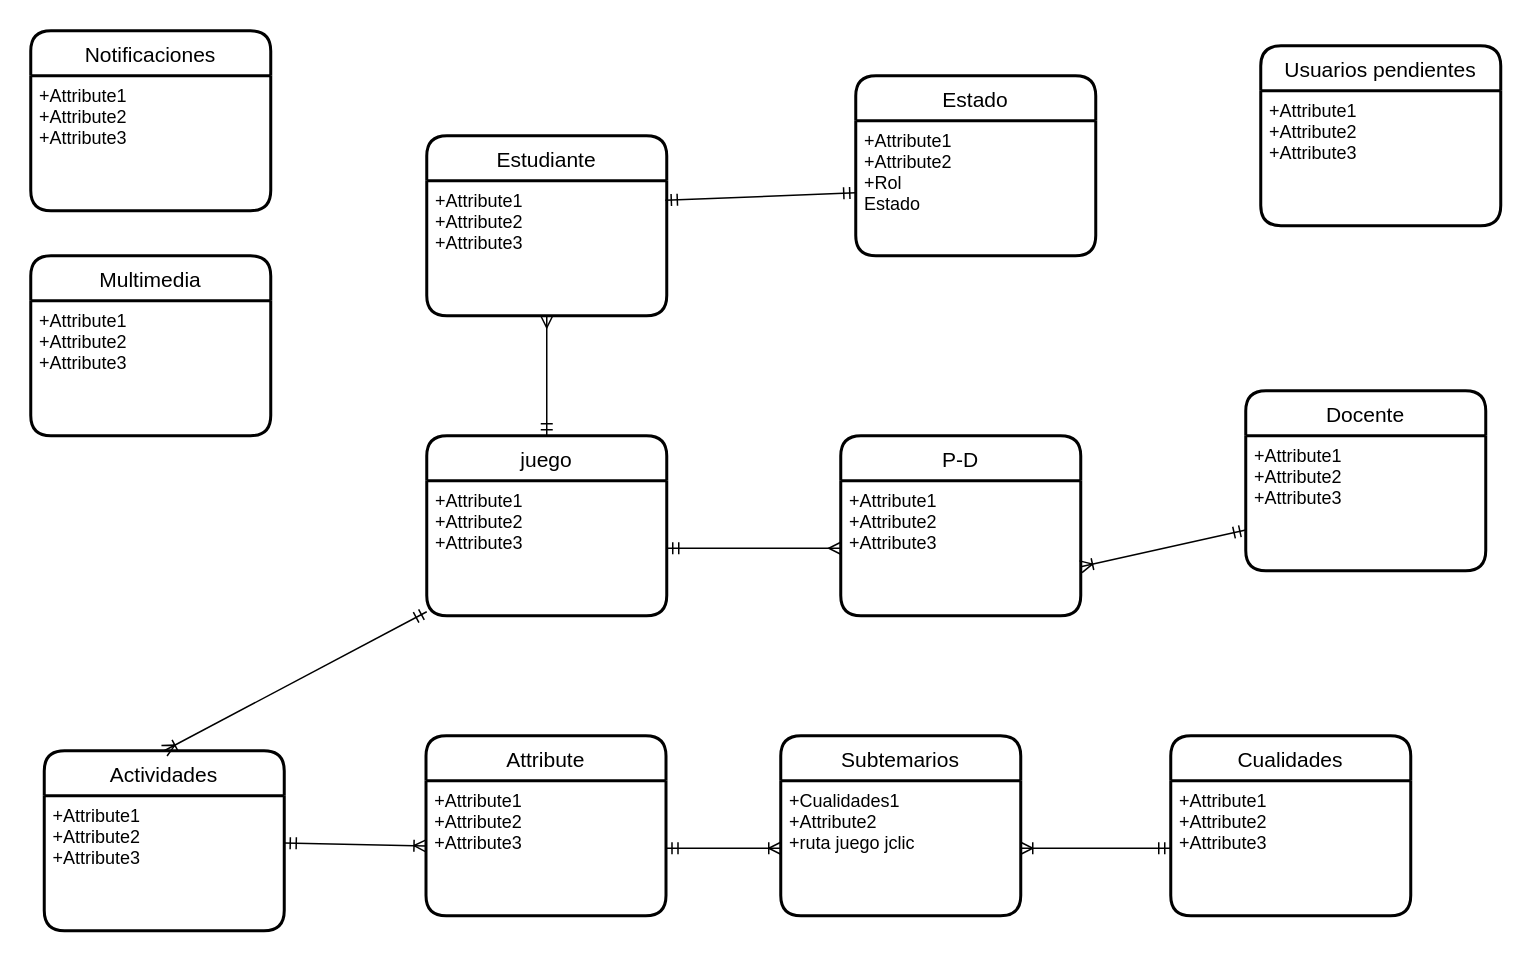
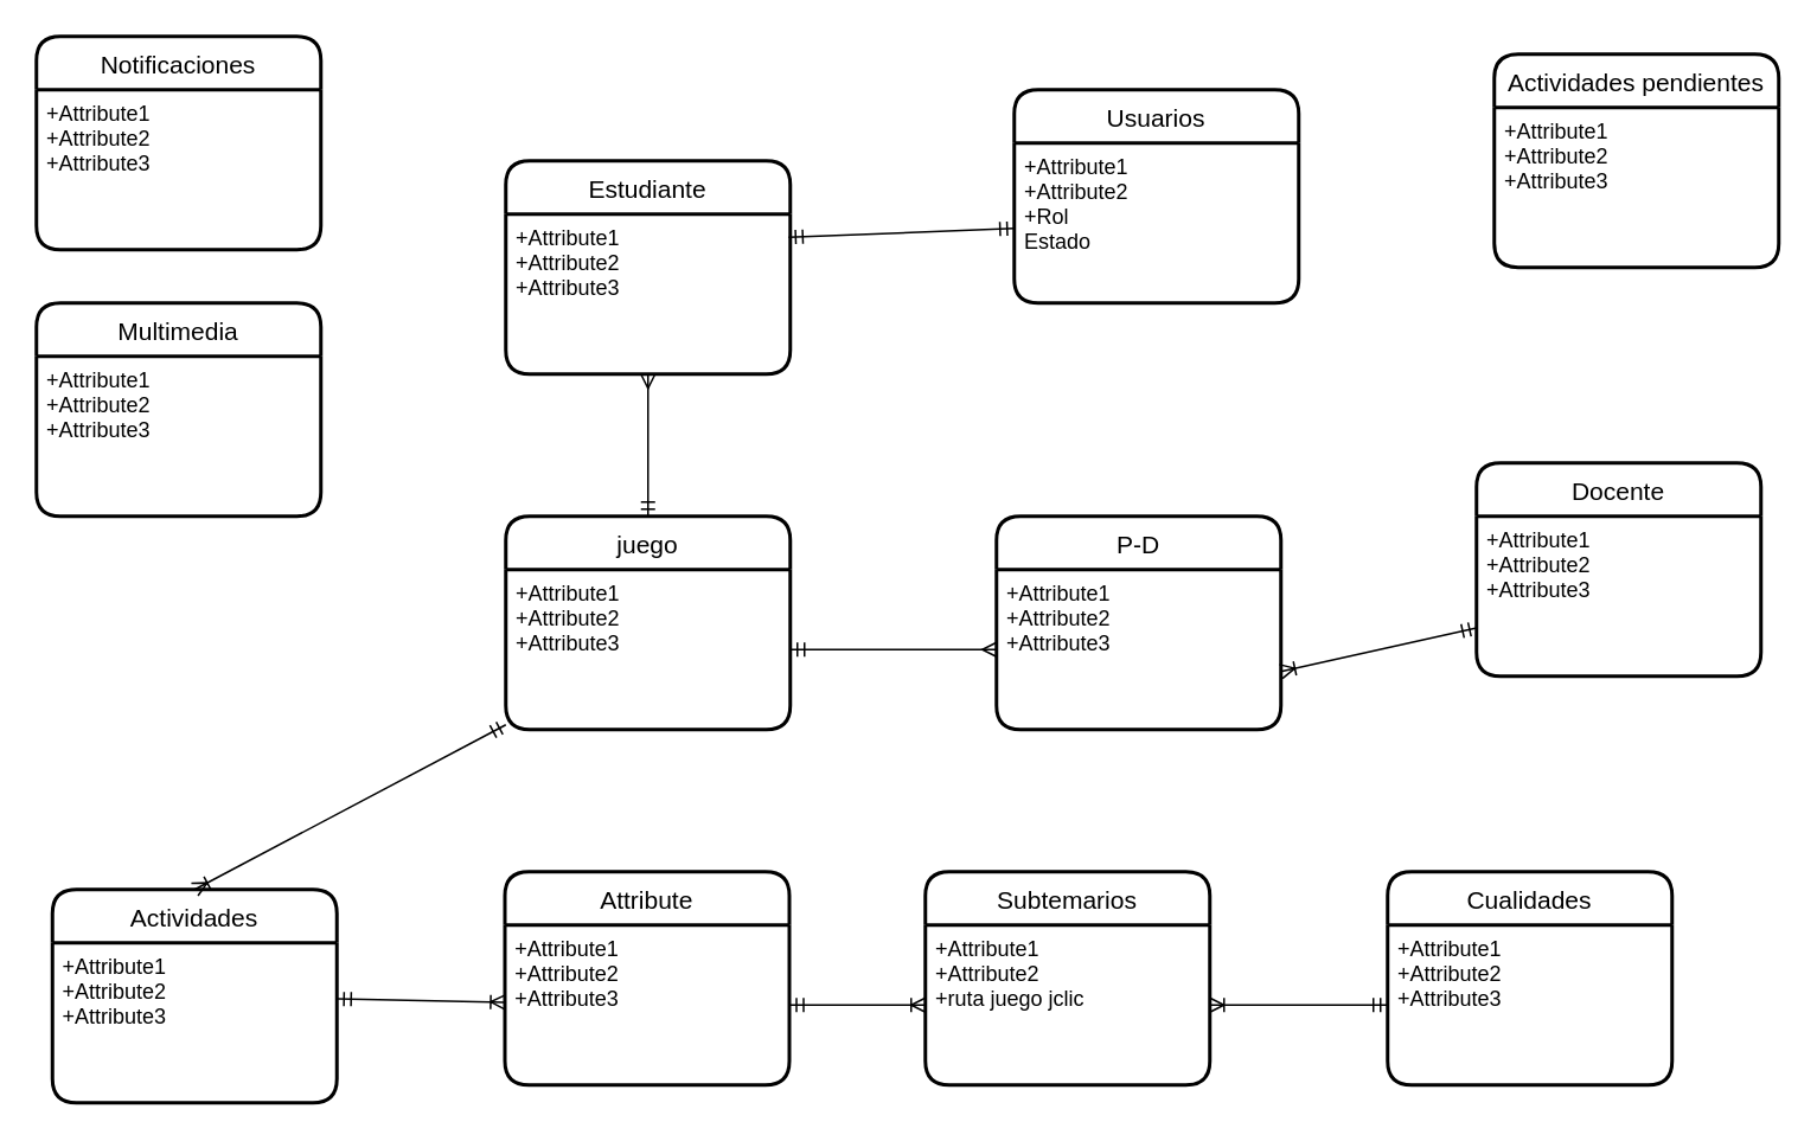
  <mxCell id="0" />
  <mxCell id="1" parent="0" />
  <mxCell id="2" style="edgeStyle=none;html=1;startArrow=ERmandOne;startFill=0;endArrow=ERoneToMany;endFill=0;" parent="1" source="3" target="6" edge="1"><mxGeometry relative="1" as="geometry" /></mxCell>
  <mxCell id="3" value="Actividades" style="swimlane;childLayout=stackLayout;horizontal=1;startSize=30;horizontalStack=0;rounded=1;fontSize=14;fontStyle=0;strokeWidth=2;resizeParent=0;resizeLast=1;shadow=0;dashed=0;align=center;" parent="1" vertex="1"><mxGeometry x="29" y="500" width="160" height="120" as="geometry" /></mxCell>
  <mxCell id="4" value="+Attribute1&#10;+Attribute2&#10;+Attribute3" style="align=left;strokeColor=none;fillColor=none;spacingLeft=4;fontSize=12;verticalAlign=top;resizable=0;rotatable=0;part=1;" parent="3" vertex="1"><mxGeometry y="30" width="160" height="90" as="geometry" /></mxCell>
  <mxCell id="5" value="Attribute" style="swimlane;childLayout=stackLayout;horizontal=1;startSize=30;horizontalStack=0;rounded=1;fontSize=14;fontStyle=0;strokeWidth=2;resizeParent=0;resizeLast=1;shadow=0;dashed=0;align=center;" parent="1" vertex="1"><mxGeometry x="283.5" y="490" width="160" height="120" as="geometry" /></mxCell>
  <mxCell id="6" value="+Attribute1&#10;+Attribute2&#10;+Attribute3" style="align=left;strokeColor=none;fillColor=none;spacingLeft=4;fontSize=12;verticalAlign=top;resizable=0;rotatable=0;part=1;" parent="5" vertex="1"><mxGeometry y="30" width="160" height="90" as="geometry" /></mxCell>
  <mxCell id="7" value="Subtemarios" style="swimlane;childLayout=stackLayout;horizontal=1;startSize=30;horizontalStack=0;rounded=1;fontSize=14;fontStyle=0;strokeWidth=2;resizeParent=0;resizeLast=1;shadow=0;dashed=0;align=center;" parent="1" vertex="1"><mxGeometry x="520" y="490" width="160" height="120" as="geometry" /></mxCell>
- <mxCell id="8" value="+Cualidades1&#10;+Attribute2&#10;+ruta juego jclic" style="align=left;strokeColor=none;fillColor=none;spacingLeft=4;fontSize=12;verticalAlign=top;resizable=0;rotatable=0;part=1;" parent="7" vertex="1"><mxGeometry y="30" width="160" height="90" as="geometry" /></mxCell>
+ <mxCell id="8" value="+Attribute1&#10;+Attribute2&#10;+ruta juego jclic" style="align=left;strokeColor=none;fillColor=none;spacingLeft=4;fontSize=12;verticalAlign=top;resizable=0;rotatable=0;part=1;" parent="7" vertex="1"><mxGeometry y="30" width="160" height="90" as="geometry" /></mxCell>
  <mxCell id="9" style="edgeStyle=none;html=1;endArrow=ERoneToMany;endFill=0;startArrow=ERmandOne;startFill=0;" parent="1" source="6" target="8" edge="1"><mxGeometry relative="1" as="geometry" /></mxCell>
- <mxCell id="10" value="Estado" style="swimlane;childLayout=stackLayout;horizontal=1;startSize=30;horizontalStack=0;rounded=1;fontSize=14;fontStyle=0;strokeWidth=2;resizeParent=0;resizeLast=1;shadow=0;dashed=0;align=center;" parent="1" vertex="1"><mxGeometry x="570" y="50" width="160" height="120" as="geometry" /></mxCell>
+ <mxCell id="10" value="Usuarios" style="swimlane;childLayout=stackLayout;horizontal=1;startSize=30;horizontalStack=0;rounded=1;fontSize=14;fontStyle=0;strokeWidth=2;resizeParent=0;resizeLast=1;shadow=0;dashed=0;align=center;" parent="1" vertex="1"><mxGeometry x="570" y="50" width="160" height="120" as="geometry" /></mxCell>
  <mxCell id="11" style="edgeStyle=none;html=1;startArrow=ERmandOne;startFill=0;endArrow=ERoneToMany;endFill=0;" parent="10" source="13" target="10" edge="1"><mxGeometry relative="1" as="geometry" /></mxCell>
  <mxCell id="12" style="edgeStyle=none;html=1;" parent="10" source="13" target="10" edge="1"><mxGeometry relative="1" as="geometry" /></mxCell>
  <mxCell id="13" value="+Attribute1&#10;+Attribute2&#10;+Rol&#10;Estado&#10;" style="align=left;strokeColor=none;fillColor=none;spacingLeft=4;fontSize=12;verticalAlign=top;resizable=0;rotatable=0;part=1;" parent="10" vertex="1"><mxGeometry y="30" width="160" height="90" as="geometry" /></mxCell>
  <mxCell id="14" value="juego" style="swimlane;childLayout=stackLayout;horizontal=1;startSize=30;horizontalStack=0;rounded=1;fontSize=14;fontStyle=0;strokeWidth=2;resizeParent=0;resizeLast=1;shadow=0;dashed=0;align=center;" parent="1" vertex="1"><mxGeometry x="284" y="290" width="160" height="120" as="geometry" /></mxCell>
  <mxCell id="15" value="+Attribute1&#10;+Attribute2&#10;+Attribute3" style="align=left;strokeColor=none;fillColor=none;spacingLeft=4;fontSize=12;verticalAlign=top;resizable=0;rotatable=0;part=1;" parent="14" vertex="1"><mxGeometry y="30" width="160" height="90" as="geometry" /></mxCell>
  <mxCell id="16" value="Cualidades" style="swimlane;childLayout=stackLayout;horizontal=1;startSize=30;horizontalStack=0;rounded=1;fontSize=14;fontStyle=0;strokeWidth=2;resizeParent=0;resizeLast=1;shadow=0;dashed=0;align=center;" parent="1" vertex="1"><mxGeometry x="780" y="490" width="160" height="120" as="geometry" /></mxCell>
  <mxCell id="17" value="+Attribute1&#10;+Attribute2&#10;+Attribute3" style="align=left;strokeColor=none;fillColor=none;spacingLeft=4;fontSize=12;verticalAlign=top;resizable=0;rotatable=0;part=1;" parent="16" vertex="1"><mxGeometry y="30" width="160" height="90" as="geometry" /></mxCell>
  <mxCell id="18" style="edgeStyle=none;html=1;startArrow=ERmandOne;startFill=0;endArrow=ERoneToMany;endFill=0;" parent="1" source="17" target="8" edge="1"><mxGeometry relative="1" as="geometry" /></mxCell>
  <mxCell id="19" style="edgeStyle=none;html=1;entryX=0.5;entryY=0;entryDx=0;entryDy=0;startArrow=ERmandOne;startFill=0;endArrow=ERoneToMany;endFill=0;" parent="1" source="15" target="3" edge="1"><mxGeometry relative="1" as="geometry" /></mxCell>
  <mxCell id="20" value="Estudiante" style="swimlane;childLayout=stackLayout;horizontal=1;startSize=30;horizontalStack=0;rounded=1;fontSize=14;fontStyle=0;strokeWidth=2;resizeParent=0;resizeLast=1;shadow=0;dashed=0;align=center;" parent="1" vertex="1"><mxGeometry x="284" y="90" width="160" height="120" as="geometry" /></mxCell>
  <mxCell id="21" value="+Attribute1&#10;+Attribute2&#10;+Attribute3" style="align=left;strokeColor=none;fillColor=none;spacingLeft=4;fontSize=12;verticalAlign=top;resizable=0;rotatable=0;part=1;" parent="20" vertex="1"><mxGeometry y="30" width="160" height="90" as="geometry" /></mxCell>
  <mxCell id="22" style="edgeStyle=orthogonalEdgeStyle;rounded=0;orthogonalLoop=1;jettySize=auto;html=1;entryX=1.007;entryY=0.339;entryDx=0;entryDy=0;entryPerimeter=0;startArrow=ERmandOne;startFill=0;endArrow=ERmany;endFill=0;" parent="1" target="32" edge="1"><mxGeometry relative="1" as="geometry" /></mxCell>
  <mxCell id="23" value="Docente" style="swimlane;childLayout=stackLayout;horizontal=1;startSize=30;horizontalStack=0;rounded=1;fontSize=14;fontStyle=0;strokeWidth=2;resizeParent=0;resizeLast=1;shadow=0;dashed=0;align=center;" parent="1" vertex="1"><mxGeometry x="830" y="260" width="160" height="120" as="geometry" /></mxCell>
  <mxCell id="24" style="edgeStyle=none;html=1;entryX=0.644;entryY=0.242;entryDx=0;entryDy=0;entryPerimeter=0;startArrow=ERmandOne;startFill=0;endArrow=ERoneToMany;endFill=0;" parent="23" source="25" target="23" edge="1"><mxGeometry relative="1" as="geometry" /></mxCell>
  <mxCell id="25" value="+Attribute1&#10;+Attribute2&#10;+Attribute3" style="align=left;strokeColor=none;fillColor=none;spacingLeft=4;fontSize=12;verticalAlign=top;resizable=0;rotatable=0;part=1;" parent="23" vertex="1"><mxGeometry y="30" width="160" height="90" as="geometry" /></mxCell>
  <mxCell id="26" style="edgeStyle=none;html=1;entryX=0.994;entryY=0.144;entryDx=0;entryDy=0;entryPerimeter=0;startArrow=ERmandOne;startFill=0;endArrow=ERmandOne;endFill=0;" parent="1" source="13" target="21" edge="1"><mxGeometry relative="1" as="geometry" /></mxCell>
  <mxCell id="27" style="edgeStyle=none;html=1;entryX=0.394;entryY=0;entryDx=0;entryDy=0;entryPerimeter=0;startArrow=ERmandOne;startFill=0;endArrow=ERoneToMany;endFill=0;" parent="1" source="13" edge="1"><mxGeometry relative="1" as="geometry" /></mxCell>
  <mxCell id="28" value="Notificaciones" style="swimlane;childLayout=stackLayout;horizontal=1;startSize=30;horizontalStack=0;rounded=1;fontSize=14;fontStyle=0;strokeWidth=2;resizeParent=0;resizeLast=1;shadow=0;dashed=0;align=center;" parent="1" vertex="1"><mxGeometry x="20" y="20" width="160" height="120" as="geometry" /></mxCell>
  <mxCell id="29" style="edgeStyle=none;html=1;startArrow=ERmandOne;startFill=0;endArrow=ERoneToMany;endFill=0;" parent="28" source="30" target="28" edge="1"><mxGeometry relative="1" as="geometry" /></mxCell>
  <mxCell id="30" value="+Attribute1&#10;+Attribute2&#10;+Attribute3" style="align=left;strokeColor=none;fillColor=none;spacingLeft=4;fontSize=12;verticalAlign=top;resizable=0;rotatable=0;part=1;" parent="28" vertex="1"><mxGeometry y="30" width="160" height="90" as="geometry" /></mxCell>
  <mxCell id="31" value="P-D" style="swimlane;childLayout=stackLayout;horizontal=1;startSize=30;horizontalStack=0;rounded=1;fontSize=14;fontStyle=0;strokeWidth=2;resizeParent=0;resizeLast=1;shadow=0;dashed=0;align=center;" parent="1" vertex="1"><mxGeometry x="560" y="290" width="160" height="120" as="geometry" /></mxCell>
  <mxCell id="32" value="+Attribute1&#10;+Attribute2&#10;+Attribute3" style="align=left;strokeColor=none;fillColor=none;spacingLeft=4;fontSize=12;verticalAlign=top;resizable=0;rotatable=0;part=1;" parent="31" vertex="1"><mxGeometry y="30" width="160" height="90" as="geometry" /></mxCell>
  <mxCell id="33" style="edgeStyle=orthogonalEdgeStyle;rounded=0;orthogonalLoop=1;jettySize=auto;html=1;startArrow=ERmandOne;startFill=0;endArrow=ERmany;endFill=0;" parent="1" source="15" target="32" edge="1"><mxGeometry relative="1" as="geometry" /></mxCell>
- <mxCell id="34" value="Usuarios pendientes" style="swimlane;childLayout=stackLayout;horizontal=1;startSize=30;horizontalStack=0;rounded=1;fontSize=14;fontStyle=0;strokeWidth=2;resizeParent=0;resizeLast=1;shadow=0;dashed=0;align=center;" parent="1" vertex="1"><mxGeometry x="840" y="30" width="160" height="120" as="geometry" /></mxCell>
+ <mxCell id="34" value="Actividades pendientes" style="swimlane;childLayout=stackLayout;horizontal=1;startSize=30;horizontalStack=0;rounded=1;fontSize=14;fontStyle=0;strokeWidth=2;resizeParent=0;resizeLast=1;shadow=0;dashed=0;align=center;" parent="1" vertex="1"><mxGeometry x="840" y="30" width="160" height="120" as="geometry" /></mxCell>
  <mxCell id="35" value="+Attribute1&#10;+Attribute2&#10;+Attribute3" style="align=left;strokeColor=none;fillColor=none;spacingLeft=4;fontSize=12;verticalAlign=top;resizable=0;rotatable=0;part=1;" parent="34" vertex="1"><mxGeometry y="30" width="160" height="90" as="geometry" /></mxCell>
  <mxCell id="36" style="edgeStyle=none;html=1;entryX=1;entryY=0.637;entryDx=0;entryDy=0;entryPerimeter=0;startArrow=ERmandOne;startFill=0;endArrow=ERoneToMany;endFill=0;" parent="1" source="25" target="32" edge="1"><mxGeometry relative="1" as="geometry" /></mxCell>
  <mxCell id="37" style="edgeStyle=none;html=1;entryX=0.5;entryY=0;entryDx=0;entryDy=0;startArrow=ERmany;startFill=0;endArrow=ERmandOne;endFill=0;" parent="1" source="21" target="14" edge="1"><mxGeometry relative="1" as="geometry" /></mxCell>
  <mxCell id="38" value="Multimedia" style="swimlane;childLayout=stackLayout;horizontal=1;startSize=30;horizontalStack=0;rounded=1;fontSize=14;fontStyle=0;strokeWidth=2;resizeParent=0;resizeLast=1;shadow=0;dashed=0;align=center;" parent="1" vertex="1"><mxGeometry x="20" y="170" width="160" height="120" as="geometry" /></mxCell>
  <mxCell id="39" value="+Attribute1&#10;+Attribute2&#10;+Attribute3" style="align=left;strokeColor=none;fillColor=none;spacingLeft=4;fontSize=12;verticalAlign=top;resizable=0;rotatable=0;part=1;" parent="38" vertex="1"><mxGeometry y="30" width="160" height="90" as="geometry" /></mxCell>
